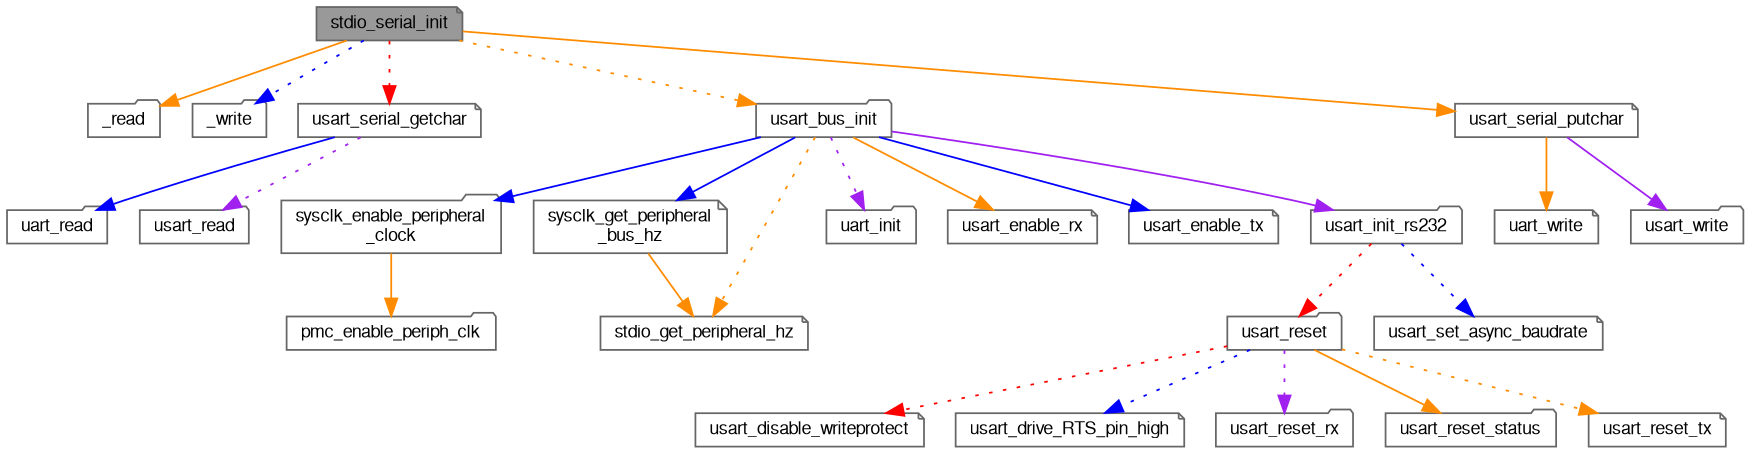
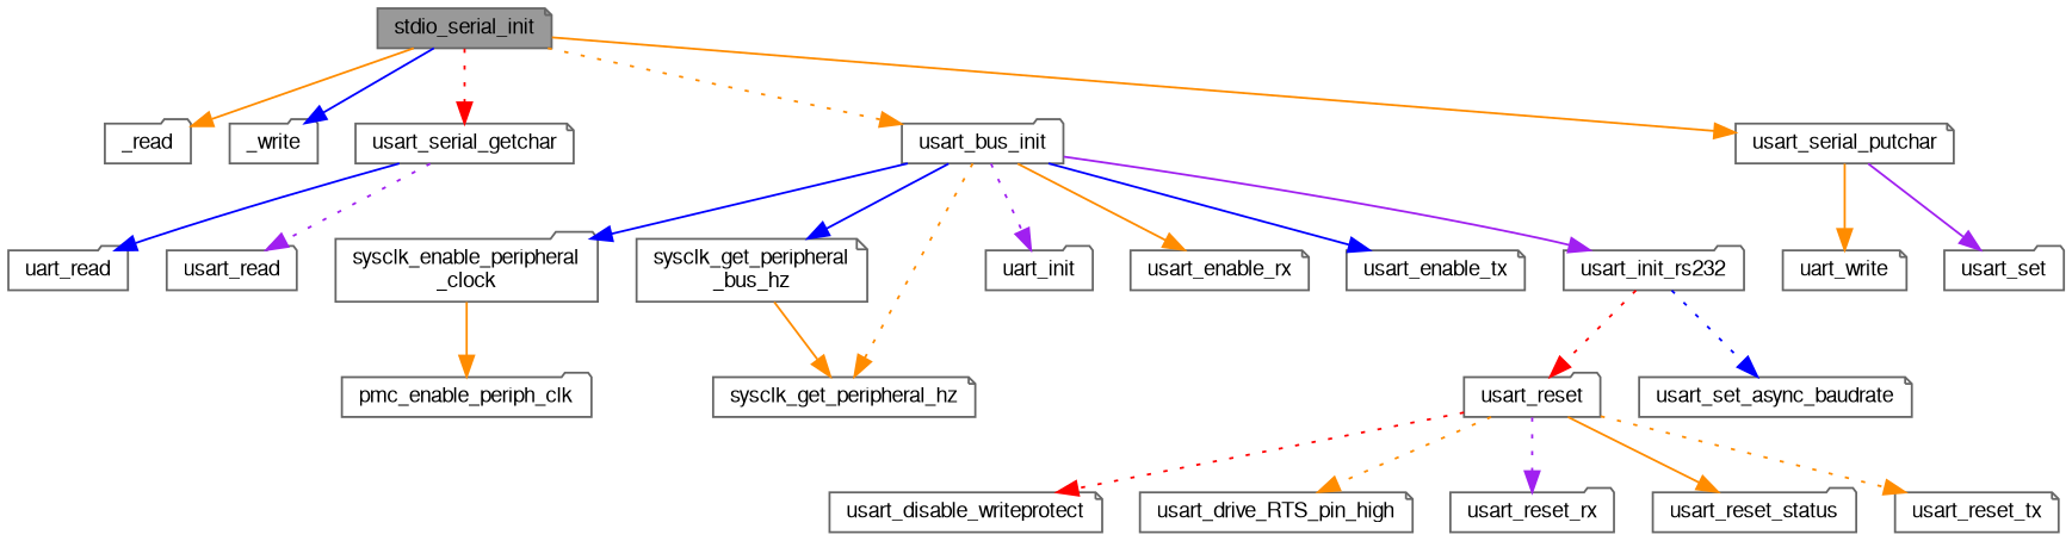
  digraph {
    rankdir=TB
    node [color=grey40 fillcolor=white fontname=FreeSans fontsize=10 shape=folder style=filled]
    edge [color=darkorange fontname=FreeSans fontsize=10 labelfontname=FreeSans labelfontsize=10 style=solid]
    n1 [color=gray40 fillcolor=grey60 fontcolor=black height=0.2 label=stdio_serial_init shape=note width=0.4]
    n2 [height=0.2 label=_read width=0.4]
    n3 [height=0.2 label=_write width=0.4]
    n4 [height=0.2 label=usart_serial_getchar shape=note width=0.4]
    n5 [height=0.2 label=usart_bus_init width=0.4]
    n6 [height=0.2 label=usart_serial_putchar shape=note width=0.4]
    n7 [height=0.2 label=uart_read width=0.4]
    n8 [height=0.2 label=usart_read width=0.4]
    n9 [height=0.2 label="sysclk_enable_peripheral\l_clock" width=0.4]
    n10 [height=0.2 label="sysclk_get_peripheral\l_bus_hz" shape=note width=0.4]
-   n11 [height=0.2 label=stdio_get_peripheral_hz shape=note width=0.4]
+   n11 [height=0.2 label=sysclk_get_peripheral_hz shape=note width=0.4]
    n12 [height=0.2 label=uart_init width=0.4]
    n13 [height=0.2 label=usart_enable_rx shape=note width=0.4]
    n14 [height=0.2 label=usart_enable_tx shape=note width=0.4]
    n15 [height=0.2 label=usart_init_rs232 width=0.4]
    n16 [height=0.2 label=uart_write shape=note width=0.4]
-   n17 [height=0.2 label=usart_write width=0.4]
+   n17 [height=0.2 label=usart_set width=0.4]
    n18 [height=0.2 label=pmc_enable_periph_clk width=0.4]
    n19 [height=0.2 label=usart_reset width=0.4]
    n20 [height=0.2 label=usart_set_async_baudrate shape=note width=0.4]
    n21 [height=0.2 label=usart_disable_writeprotect shape=note width=0.4]
    n22 [height=0.2 label=usart_drive_RTS_pin_high shape=note width=0.4]
    n23 [height=0.2 label=usart_reset_rx width=0.4]
    n24 [height=0.2 label=usart_reset_status width=0.4]
    n25 [height=0.2 label=usart_reset_tx shape=note width=0.4]
    n1 -> n2
-   n1 -> n3 [color=blue style=dotted]
+   n1 -> n3 [color=blue]
    n1 -> n4 [color=red style=dotted]
    n1 -> n5 [style=dotted]
    n1 -> n6
    n4 -> n7 [color=blue]
    n4 -> n8 [color=purple style=dotted]
    n5 -> n9 [color=blue]
    n5 -> n10 [color=blue]
    n5 -> n11 [style=dotted]
    n5 -> n12 [color=purple style=dotted]
    n5 -> n13
    n5 -> n14 [color=blue]
    n5 -> n15 [color=purple]
    n6 -> n16
    n6 -> n17 [color=purple]
    n9 -> n18
    n10 -> n11
    n15 -> n19 [color=red style=dotted]
    n15 -> n20 [color=blue style=dotted]
    n19 -> n21 [color=red style=dotted]
-   n19 -> n22 [color=blue style=dotted]
+   n19 -> n22 [style=dotted]
    n19 -> n23 [color=purple style=dotted]
    n19 -> n24
    n19 -> n25 [style=dotted]
  }
